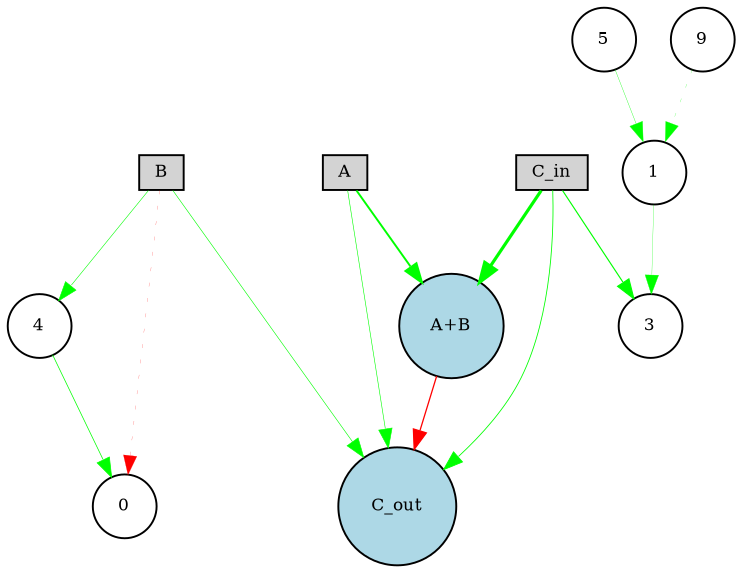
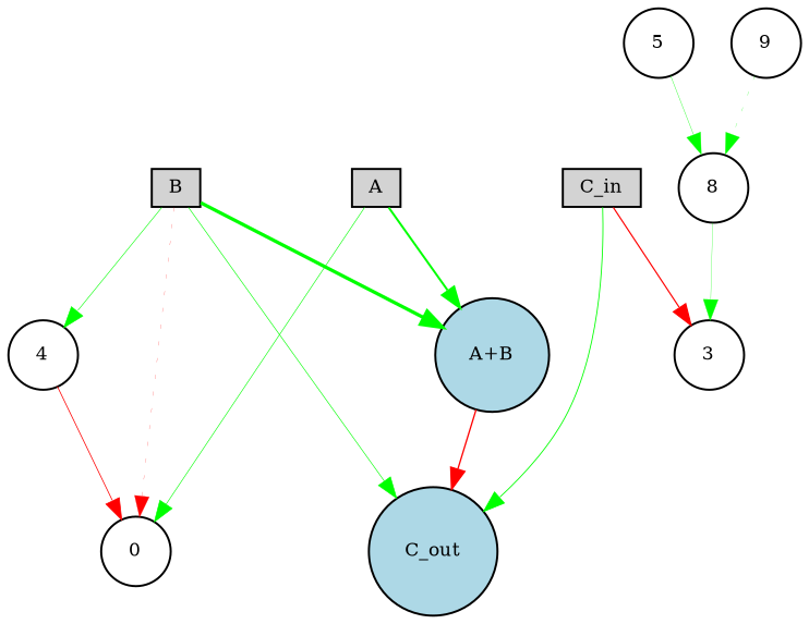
  digraph {
    node [fillcolor=white fontsize=9 shape=circle style=filled]
    edge [color=green style=solid]
    A [fillcolor=lightgray height=0.2 shape=box width=0.2]
    "A+B" [fillcolor=lightblue height=0.2 width=0.2]
    C_out [fillcolor=lightblue height=0.2 width=0.2]
    B [fillcolor=lightgray height=0.2 shape=box width=0.2]
    4 [height=0.2 width=0.2]
    n6 [height=0.2 label=0 width=0.2]
    C_in [fillcolor=lightgray height=0.2 shape=box width=0.2]
    3 [height=0.2 width=0.2]
    5 [height=0.2 width=0.2]
-   8 [height=0.2 width=0.2 label=1]
+   8 [height=0.2 width=0.2]
    9 [height=0.2 width=0.2]
    A -> "A+B" [penwidth=1.0008358472872239]
-   A -> C_out [penwidth=0.3029590443693966]
+   A -> n6 [penwidth=0.3029590443693966]
    "A+B" -> C_out [color=red penwidth=0.6626831228230442]
-   C_in -> "A+B" [penwidth=1.6439559060255091]
+   B -> "A+B" [penwidth=1.6439559060255091]
    B -> C_out [penwidth=0.3135710980801896]
    B -> 4 [penwidth=0.2921993477147258]
    B -> n6 [color=red penwidth=0.10166556277913255 style=dotted]
-   4 -> n6 [penwidth=0.3799193207805678]
+   4 -> n6 [color=red penwidth=0.3799193207805678]
    C_in -> C_out [penwidth=0.4327576559254135]
-   C_in -> 3 [penwidth=0.5940668344433344]
+   C_in -> 3 [color=red penwidth=0.5940668344433344]
    5 -> 8 [penwidth=0.17770947185472372]
    8 -> 3 [penwidth=0.14217934375344066]
    9 -> 8 [penwidth=0.10958346912345988 style=dotted]
  }
